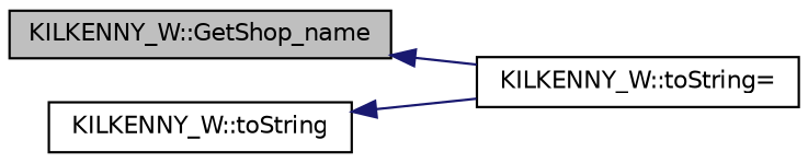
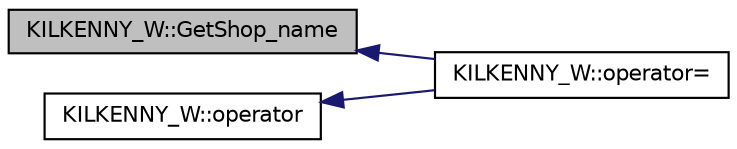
  digraph {
    fontname="DejaVu Sans"
    rankdir=LR
    node [color=black fillcolor=white fontname="DejaVu Sans" fontsize=10 shape=record style=filled]
    edge [color=midnightblue dir=back fontname="DejaVu Sans" fontsize=10 labelfontname=Helvetica labelfontsize=10 style=solid]
    n1 [fillcolor=grey75 fontcolor=black height=0.2 label="KILKENNY_W::GetShop_name" width=0.4]
-   n2 [height=0.2 label="KILKENNY_W::toString=" width=0.4]
-   n3 [height=0.2 label="KILKENNY_W::toString" width=0.4]
+   n2 [height=0.2 label="KILKENNY_W::operator=" width=0.4]
+   n3 [height=0.2 label="KILKENNY_W::operator" width=0.4]
    n1 -> n2
    n3 -> n2
  }
